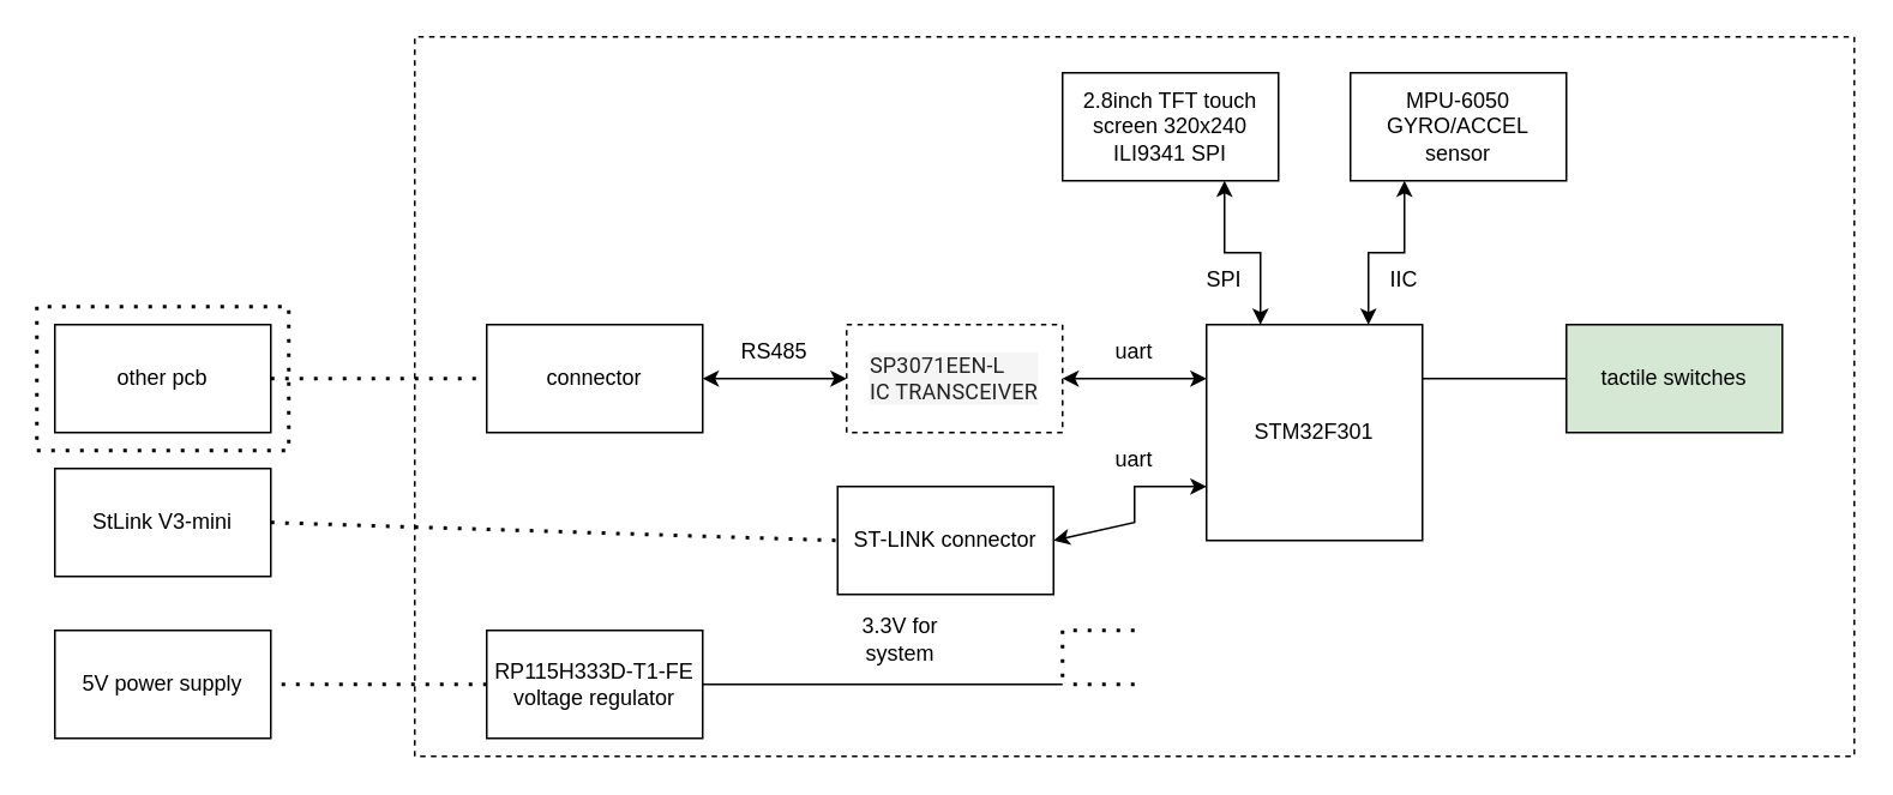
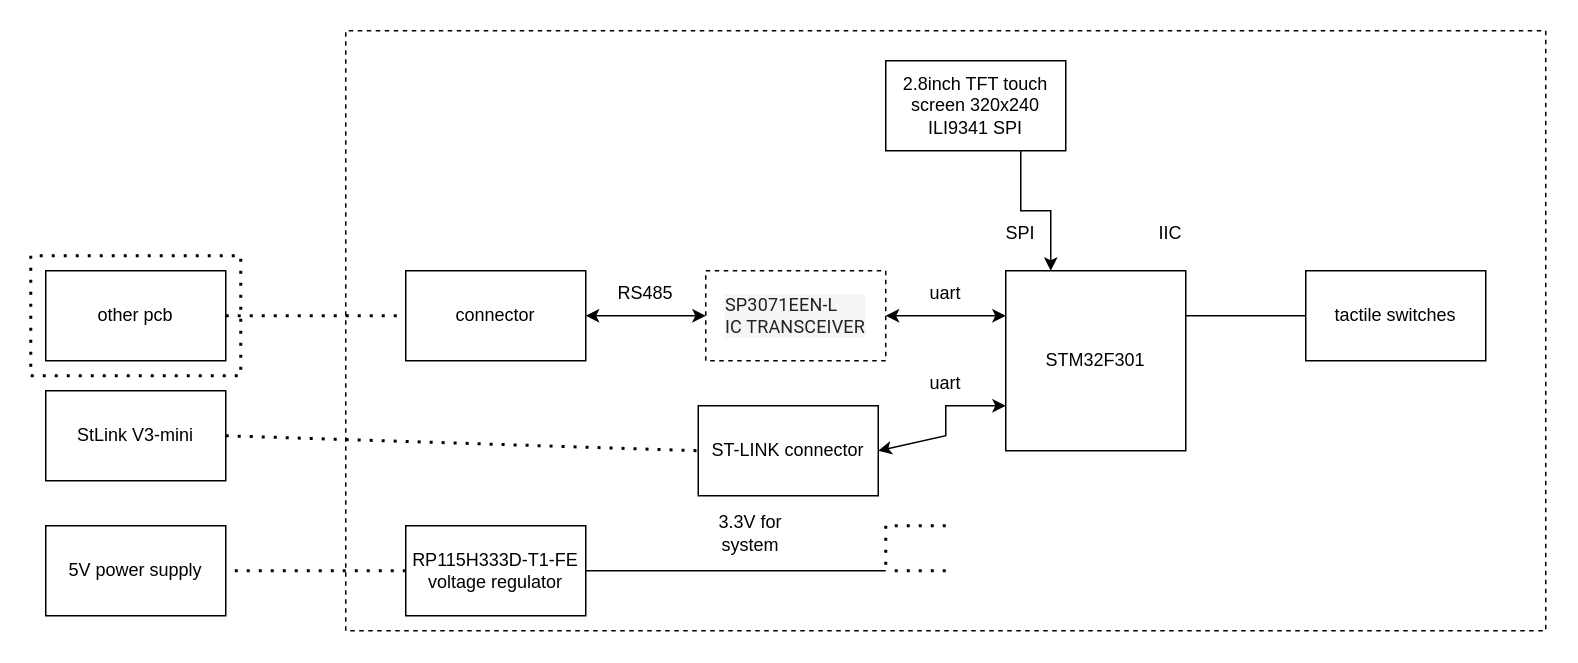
  <mxCell id="0" />
  <mxCell id="1" parent="0" />
  <mxCell id="2" value="STM32F301" style="rounded=0;whiteSpace=wrap;html=1;" parent="1" vertex="1"><mxGeometry x="670" y="180" width="120" height="120" as="geometry" /></mxCell>
- <mxCell id="3" value="MPU-6050&lt;br&gt;GYRO/ACCEL&lt;br&gt;sensor" style="rounded=0;whiteSpace=wrap;html=1;" parent="1" vertex="1"><mxGeometry x="750" y="40" width="120" height="60" as="geometry" /></mxCell>
- <mxCell id="4" value="tactile switches" style="rounded=0;whiteSpace=wrap;html=1;fillColor=#d5e8d4;" parent="1" vertex="1"><mxGeometry x="870" y="180" width="120" height="60" as="geometry" /></mxCell>
+ <mxCell id="4" value="tactile switches" style="rounded=0;whiteSpace=wrap;html=1;" parent="1" vertex="1"><mxGeometry x="870" y="180" width="120" height="60" as="geometry" /></mxCell>
  <mxCell id="5" value="2.8inch TFT touch screen 320x240 ILI9341 SPI" style="rounded=0;whiteSpace=wrap;html=1;" parent="1" vertex="1"><mxGeometry y="40" width="120" height="60" as="geometry" x="590" /></mxCell>
  <mxCell id="6" value="&lt;p style=&quot;box-sizing: initial; margin: 0px; padding: 0px; border-width: 0px; border-style: solid; -webkit-font-smoothing: antialiased; --tw-shadow: 0 0 #0000; color: rgb(34, 34, 34); font-family: Roboto, &amp;quot;Noto Sans&amp;quot;, Arial, Helvetica, sans-serif, dk; letter-spacing: 0.129px; text-align: start; background-color: rgba(0, 0, 0, 0.04);&quot;&gt;SP3071EEN-L&lt;/p&gt;&lt;p style=&quot;box-sizing: initial; margin: 0px; padding: 0px; border-width: 0px; border-style: solid; -webkit-font-smoothing: antialiased; --tw-shadow: 0 0 #0000; color: rgb(34, 34, 34); font-family: Roboto, &amp;quot;Noto Sans&amp;quot;, Arial, Helvetica, sans-serif, dk; letter-spacing: 0.129px; text-align: start; background-color: rgba(0, 0, 0, 0.04);&quot;&gt;IC TRANSCEIVER&lt;/p&gt;" style="rounded=0;whiteSpace=wrap;html=1;dashed=1;" parent="1" vertex="1"><mxGeometry x="470" y="180" width="120" height="60" as="geometry" /></mxCell>
- <mxCell id="7" value="" style="endArrow=classic;startArrow=classic;html=1;rounded=0;entryX=0.25;entryY=1;entryDx=0;entryDy=0;exitX=0.75;exitY=0;exitDx=0;exitDy=0;" parent="1" source="2" target="3" edge="1"><mxGeometry width="50" height="50" relative="1" as="geometry"><mxPoint x="690" y="280" as="sourcePoint" /><mxPoint x="740" y="230" as="targetPoint" /><Array as="points"><mxPoint x="760" y="140" /><mxPoint x="780" y="140" /></Array></mxGeometry></mxCell>
- <mxCell id="8" value="" style="endArrow=classic;startArrow=classic;html=1;rounded=0;entryX=0.75;entryY=1;entryDx=0;entryDy=0;exitX=0.25;exitY=0;exitDx=0;exitDy=0;" parent="1" source="2" target="5" edge="1"><mxGeometry width="50" height="50" relative="1" as="geometry"><mxPoint x="690" y="280" as="sourcePoint" /><mxPoint x="740" y="230" as="targetPoint" /><Array as="points"><mxPoint x="700" y="140" /><mxPoint x="680" y="140" /></Array></mxGeometry></mxCell>
+ <mxCell id="8" value="" style="endArrow=none;startArrow=classic;html=1;rounded=0;entryX=0.75;entryY=1;entryDx=0;entryDy=0;exitX=0.25;exitY=0;exitDx=0;exitDy=0;" parent="1" source="2" target="5" edge="1"><mxGeometry width="50" height="50" relative="1" as="geometry"><mxPoint x="690" y="280" as="sourcePoint" /><mxPoint x="740" y="230" as="targetPoint" /><Array as="points"><mxPoint x="700" y="140" /><mxPoint x="680" y="140" /></Array></mxGeometry></mxCell>
  <mxCell id="9" value="IIC" style="text;html=1;strokeColor=none;fillColor=none;align=center;verticalAlign=middle;whiteSpace=wrap;rounded=0;" parent="1" vertex="1"><mxGeometry x="760" y="140" width="40" height="30" as="geometry" /></mxCell>
  <mxCell id="10" value="SPI" style="text;html=1;strokeColor=none;fillColor=none;align=center;verticalAlign=middle;whiteSpace=wrap;rounded=0;" parent="1" vertex="1"><mxGeometry x="650" y="140" width="60" height="30" as="geometry" /></mxCell>
  <mxCell id="11" value="" style="endArrow=classic;startArrow=classic;html=1;rounded=0;entryX=0;entryY=0.25;entryDx=0;entryDy=0;exitX=1;exitY=0.5;exitDx=0;exitDy=0;" parent="1" source="6" target="2" edge="1"><mxGeometry width="50" height="50" relative="1" as="geometry"><mxPoint x="690" y="270" as="sourcePoint" /><mxPoint x="740" as="targetPoint" y="220" /></mxGeometry></mxCell>
  <mxCell id="12" value="uart" style="text;html=1;strokeColor=none;fillColor=none;align=center;verticalAlign=middle;whiteSpace=wrap;rounded=0;" parent="1" vertex="1"><mxGeometry x="600" y="180" width="60" height="30" as="geometry" /></mxCell>
  <mxCell id="13" value="" style="endArrow=classic;startArrow=classic;html=1;rounded=0;entryX=0;entryY=0.5;entryDx=0;entryDy=0;exitX=1;exitY=0.5;exitDx=0;exitDy=0;" parent="1" source="14" target="6" edge="1"><mxGeometry width="50" height="50" relative="1" as="geometry"><mxPoint x="430" y="210" as="sourcePoint" /><mxPoint x="580" y="200" as="targetPoint" /></mxGeometry></mxCell>
  <mxCell id="14" value="connector" style="rounded=0;whiteSpace=wrap;html=1;" parent="1" vertex="1"><mxGeometry x="270" y="180" width="120" height="60" as="geometry" /></mxCell>
  <mxCell id="15" value="ST-LINK connector" style="rounded=0;whiteSpace=wrap;html=1;" parent="1" vertex="1"><mxGeometry x="465" y="270" width="120" height="60" as="geometry" /></mxCell>
  <mxCell id="16" value="" style="endArrow=classic;startArrow=classic;html=1;rounded=0;entryX=0;entryY=0.75;entryDx=0;entryDy=0;exitX=1;exitY=0.5;exitDx=0;exitDy=0;" parent="1" source="15" target="2" edge="1"><mxGeometry width="50" height="50" relative="1" as="geometry"><mxPoint x="530" y="250" as="sourcePoint" /><mxPoint x="580" y="200" as="targetPoint" /><Array as="points"><mxPoint x="630" y="290" /><mxPoint x="630" y="270" /></Array></mxGeometry></mxCell>
  <mxCell id="17" value="RS485" style="text;html=1;strokeColor=none;fillColor=none;align=center;verticalAlign=middle;whiteSpace=wrap;rounded=0;" parent="1" vertex="1"><mxGeometry x="400" y="180" width="60" height="30" as="geometry" /></mxCell>
  <mxCell id="18" value="uart" style="text;html=1;strokeColor=none;fillColor=none;align=center;verticalAlign=middle;whiteSpace=wrap;rounded=0;" parent="1" vertex="1"><mxGeometry x="600" y="240" width="60" height="30" as="geometry" /></mxCell>
  <mxCell id="19" value="" style="endArrow=none;html=1;rounded=0;entryX=0;entryY=0.5;entryDx=0;entryDy=0;exitX=1;exitY=0.25;exitDx=0;exitDy=0;" parent="1" source="2" target="4" edge="1"><mxGeometry width="50" height="50" relative="1" as="geometry"><mxPoint x="700" y="250" as="sourcePoint" /><mxPoint x="750" y="200" as="targetPoint" /></mxGeometry></mxCell>
  <mxCell id="20" value="RP115H333D-T1-FE voltage regulator" style="rounded=0;whiteSpace=wrap;html=1;" vertex="1" parent="1"><mxGeometry x="270" y="350" width="120" height="60" as="geometry" /></mxCell>
  <mxCell id="21" value="" style="endArrow=none;html=1;rounded=0;exitX=1;exitY=0.5;exitDx=0;exitDy=0;" edge="1" parent="1" source="20"><mxGeometry width="50" height="50" relative="1" as="geometry"><mxPoint y="240" as="sourcePoint" x="590" /><mxPoint y="380" as="targetPoint" x="590" /></mxGeometry></mxCell>
  <mxCell id="22" value="3.3V for system" style="text;html=1;strokeColor=none;fillColor=none;align=center;verticalAlign=middle;whiteSpace=wrap;rounded=0;" vertex="1" parent="1"><mxGeometry x="470" y="340" width="60" height="30" as="geometry" /></mxCell>
  <mxCell id="23" value="" style="endArrow=none;dashed=1;html=1;rounded=0;" edge="1" parent="1"><mxGeometry width="50" height="50" relative="1" as="geometry"><mxPoint x="230" y="420" as="sourcePoint" /><mxPoint x="230" y="420" as="targetPoint" /><Array as="points"><mxPoint x="230" y="20" /><mxPoint x="1030" y="20" /><mxPoint x="1030" y="420" /></Array></mxGeometry></mxCell>
  <mxCell id="24" value="" style="endArrow=none;dashed=1;html=1;dashPattern=1 3;strokeWidth=2;rounded=0;exitX=0;exitY=0.5;exitDx=0;exitDy=0;" edge="1" parent="1" source="20"><mxGeometry width="50" height="50" relative="1" as="geometry"><mxPoint x="340" y="240" as="sourcePoint" /><mxPoint x="150" y="380" as="targetPoint" /></mxGeometry></mxCell>
  <mxCell id="25" value="" style="endArrow=none;dashed=1;html=1;dashPattern=1 3;strokeWidth=2;rounded=0;entryX=0;entryY=0.5;entryDx=0;entryDy=0;" edge="1" parent="1" target="15"><mxGeometry width="50" height="50" relative="1" as="geometry"><mxPoint x="150" y="290" as="sourcePoint" /><mxPoint x="390" y="190" as="targetPoint" /></mxGeometry></mxCell>
  <mxCell id="26" value="" style="endArrow=none;dashed=1;html=1;dashPattern=1 3;strokeWidth=2;rounded=0;entryX=0;entryY=0.5;entryDx=0;entryDy=0;" edge="1" parent="1" target="14"><mxGeometry width="50" height="50" relative="1" as="geometry"><mxPoint x="150" y="210" as="sourcePoint" /><mxPoint x="390" y="190" as="targetPoint" /></mxGeometry></mxCell>
  <mxCell id="27" value="5V power supply" style="rounded=0;whiteSpace=wrap;html=1;" vertex="1" parent="1"><mxGeometry x="30" y="350" width="120" height="60" as="geometry" /></mxCell>
  <mxCell id="28" value="other pcb" style="rounded=0;whiteSpace=wrap;html=1;" vertex="1" parent="1"><mxGeometry x="30" y="180" width="120" height="60" as="geometry" /></mxCell>
  <mxCell id="29" value="" style="endArrow=none;dashed=1;html=1;dashPattern=1 3;strokeWidth=2;rounded=0;" edge="1" parent="1"><mxGeometry width="50" height="50" relative="1" as="geometry"><mxPoint x="20" y="170" as="sourcePoint" /><mxPoint x="20" y="170" as="targetPoint" /><Array as="points"><mxPoint x="20" y="250" /><mxPoint x="160" y="250" /><mxPoint x="160" y="170" /></Array></mxGeometry></mxCell>
  <mxCell id="30" value="StLink V3-mini" style="rounded=0;whiteSpace=wrap;html=1;" vertex="1" parent="1"><mxGeometry x="30" y="260" width="120" height="60" as="geometry" /></mxCell>
  <mxCell id="31" value="" style="endArrow=none;dashed=1;html=1;dashPattern=1 3;strokeWidth=2;rounded=0;" edge="1" parent="1"><mxGeometry width="50" height="50" relative="1" as="geometry"><mxPoint x="630" y="380" as="sourcePoint" /><mxPoint y="380" as="targetPoint" x="590" /></mxGeometry></mxCell>
  <mxCell id="32" value="" style="endArrow=none;dashed=1;html=1;dashPattern=1 3;strokeWidth=2;rounded=0;" edge="1" parent="1"><mxGeometry width="50" height="50" relative="1" as="geometry"><mxPoint x="630" y="350" as="sourcePoint" /><mxPoint y="380" as="targetPoint" x="590" /><Array as="points"><mxPoint y="350" x="590" /></Array></mxGeometry></mxCell>
